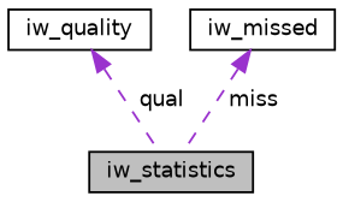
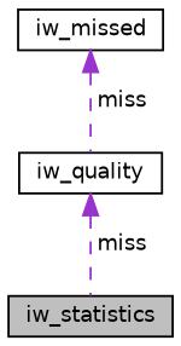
  digraph {
    node [color=black fillcolor=white fontname=Helvetica fontsize=10 shape=record style=filled]
    edge [color=darkorchid3 dir=back fontname=Helvetica fontsize=10 labelfontname=Helvetica labelfontsize=10 style=dashed]
    n1 [fillcolor=grey75 fontcolor=black height=0.2 label=iw_statistics width=0.4]
    n2 [height=0.2 label=iw_quality width=0.4]
    n3 [height=0.2 label=iw_missed width=0.4]
-   n2 -> n1 [label=" qual"]
-   n3 -> n1 [label=" miss"]
+   n2 -> n1 [label=" miss"]
+   n3 -> n2 [label=" miss"]
  }
